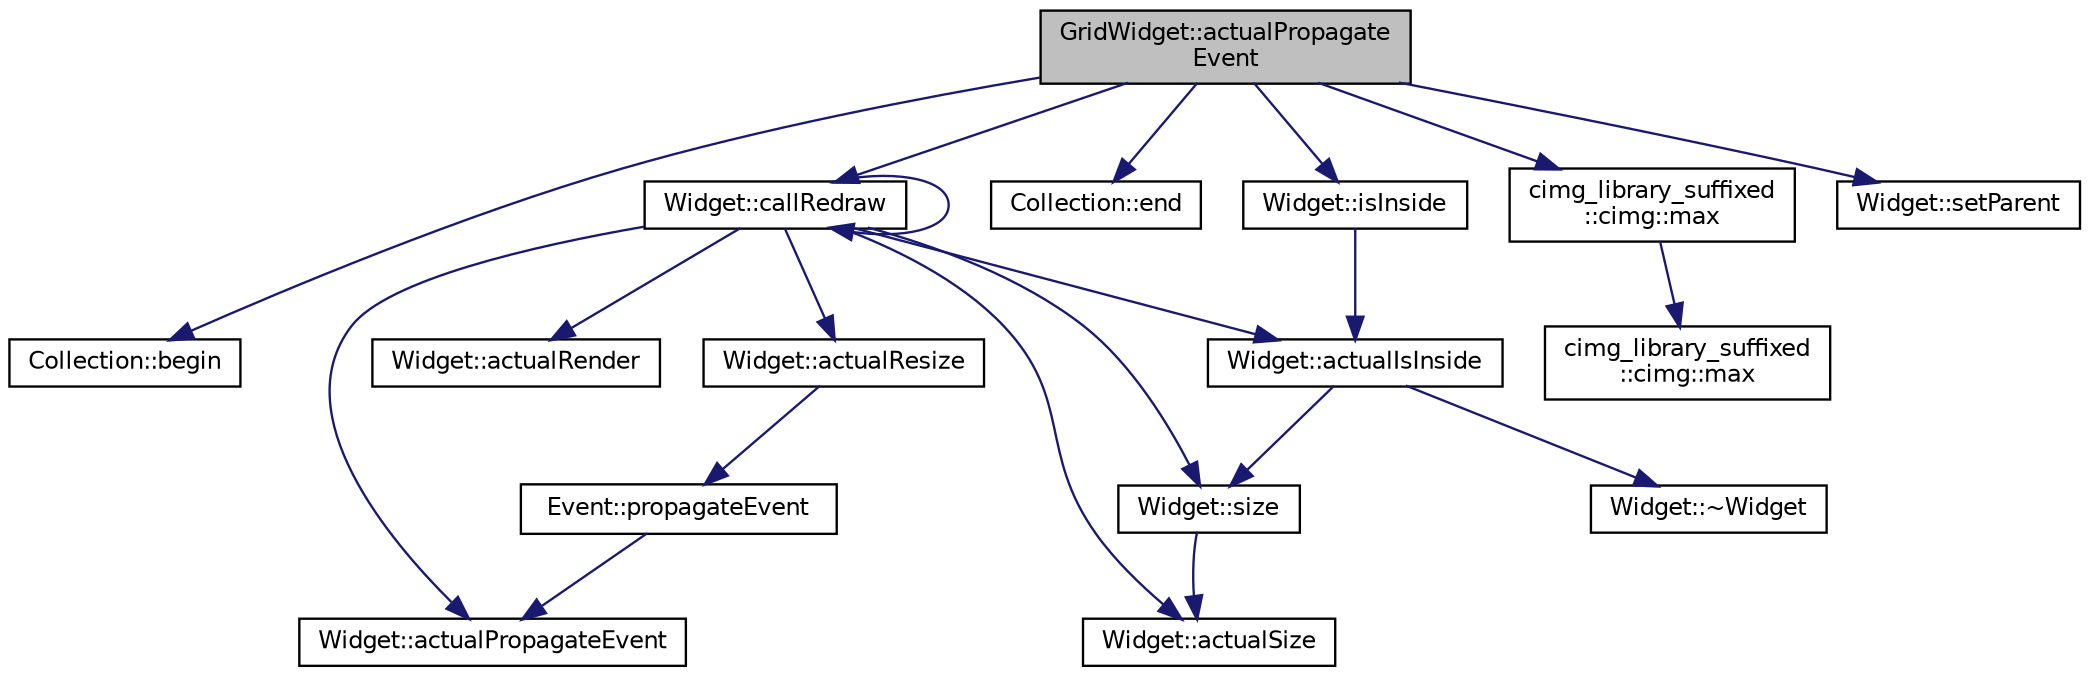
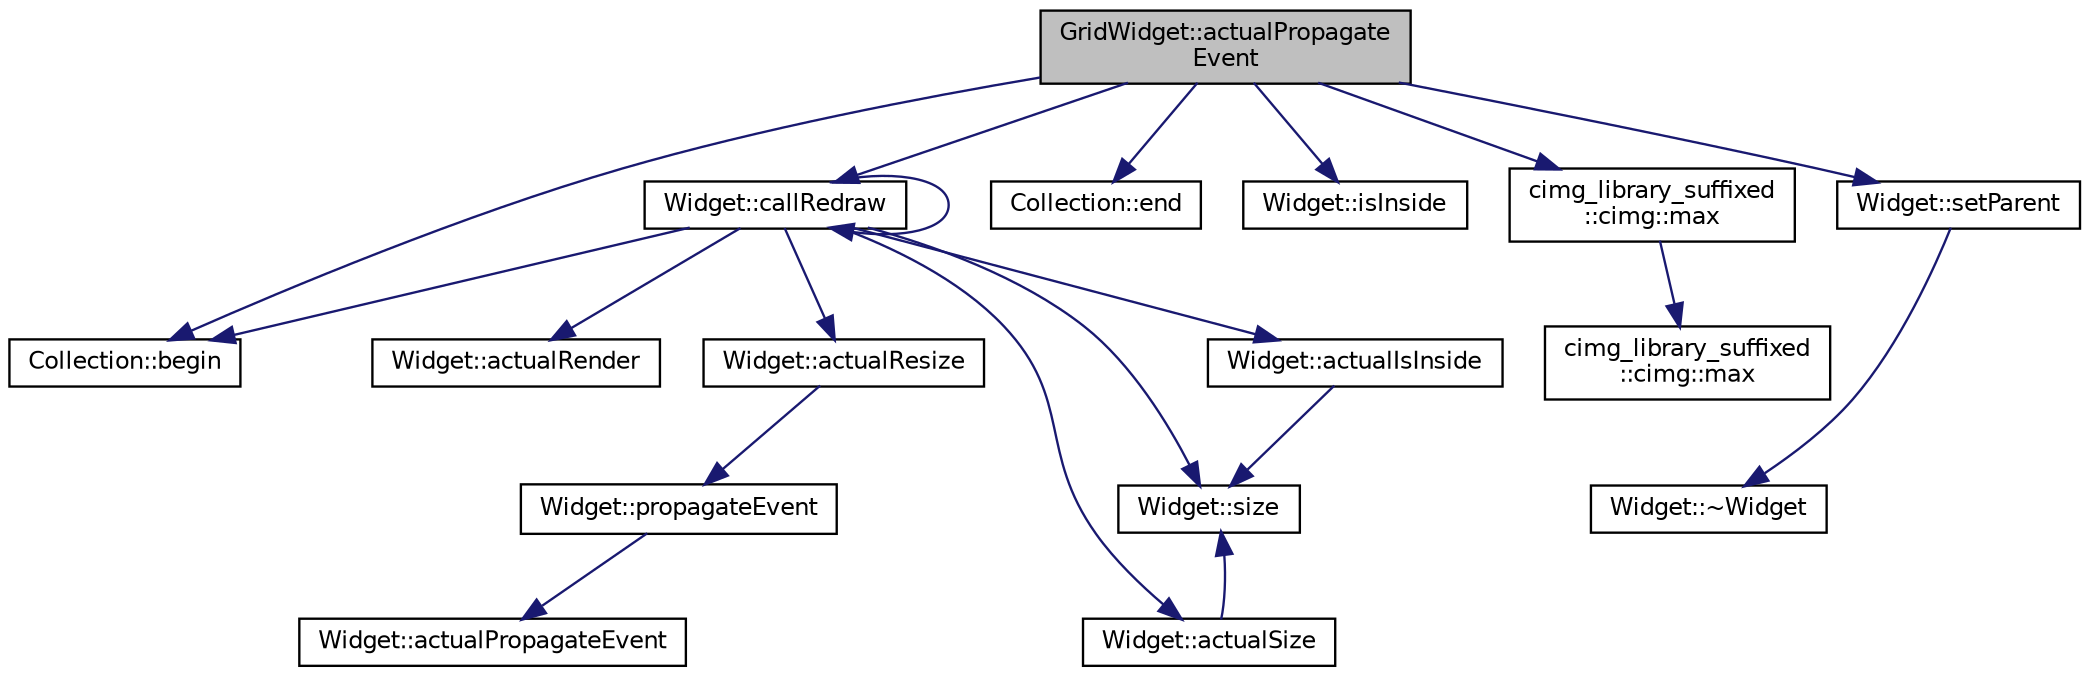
  digraph {
    rankdir=TB
    node [color=black fillcolor=white fontname=Helvetica fontsize=10 shape=record style=filled]
    edge [color=midnightblue fontname=Helvetica fontsize=10 labelfontname=Helvetica labelfontsize=10 style=solid]
    n1 [fillcolor=grey75 fontcolor=black height=0.2 label="GridWidget::actualPropagate\lEvent" width=0.4]
    n2 [height=0.2 label="Collection::begin" width=0.4]
    n3 [height=0.2 label="Widget::callRedraw" width=0.4]
    n4 [height=0.2 label="Collection::end" width=0.4]
    n5 [height=0.2 label="Widget::isInside" width=0.4]
    n6 [height=0.2 label="cimg_library_suffixed\l::cimg::max" width=0.4]
    n7 [height=0.2 label="Widget::setParent" width=0.4]
    n8 [height=0.2 label="Widget::actualRender" width=0.4]
    n9 [height=0.2 label="Widget::actualResize" width=0.4]
    n10 [height=0.2 label="Widget::size" width=0.4]
    n11 [height=0.2 label="Widget::actualSize" width=0.4]
    n12 [height=0.2 label="Widget::actualPropagateEvent" width=0.4]
    n13 [height=0.2 label="Widget::actualIsInside" width=0.4]
    n14 [height=0.2 label="cimg_library_suffixed\l::cimg::max" width=0.4]
-   n15 [height=0.2 label="Event::propagateEvent" width=0.4]
+   n15 [height=0.2 label="Widget::propagateEvent" width=0.4]
    n16 [height=0.2 label="Widget::~Widget" width=0.4]
    n1 -> n2
    n1 -> n3
    n1 -> n4
    n1 -> n5
    n1 -> n6
    n1 -> n7
    n3 -> n3
    n3 -> n8
    n3 -> n9
    n3 -> n10
    n3 -> n11
-   n3 -> n12
+   n3 -> n2
    n3 -> n13
-   n5 -> n13
    n6 -> n14
-   n13 -> n16
+   n7 -> n16
    n9 -> n15
-   n10 -> n11
+   n11 -> n10
    n13 -> n10
    n15 -> n12
  }
